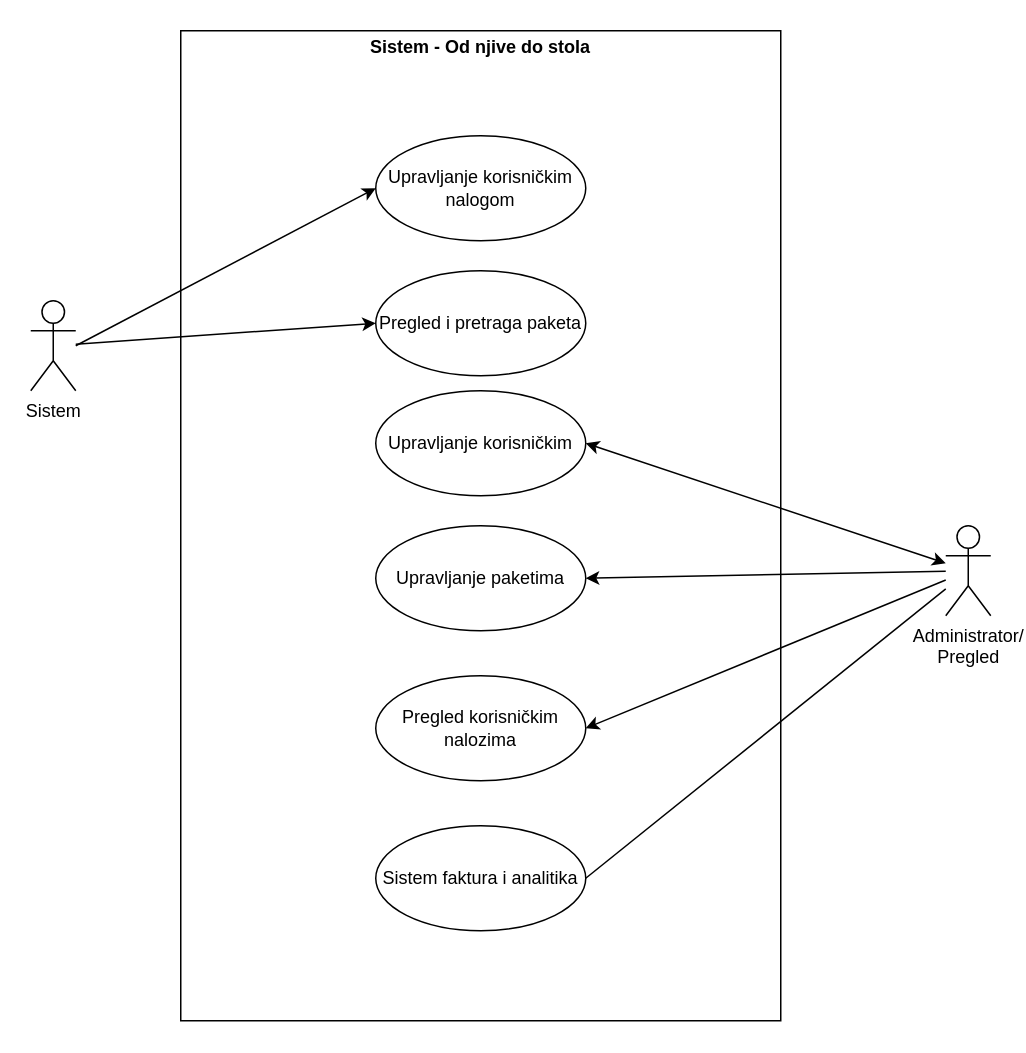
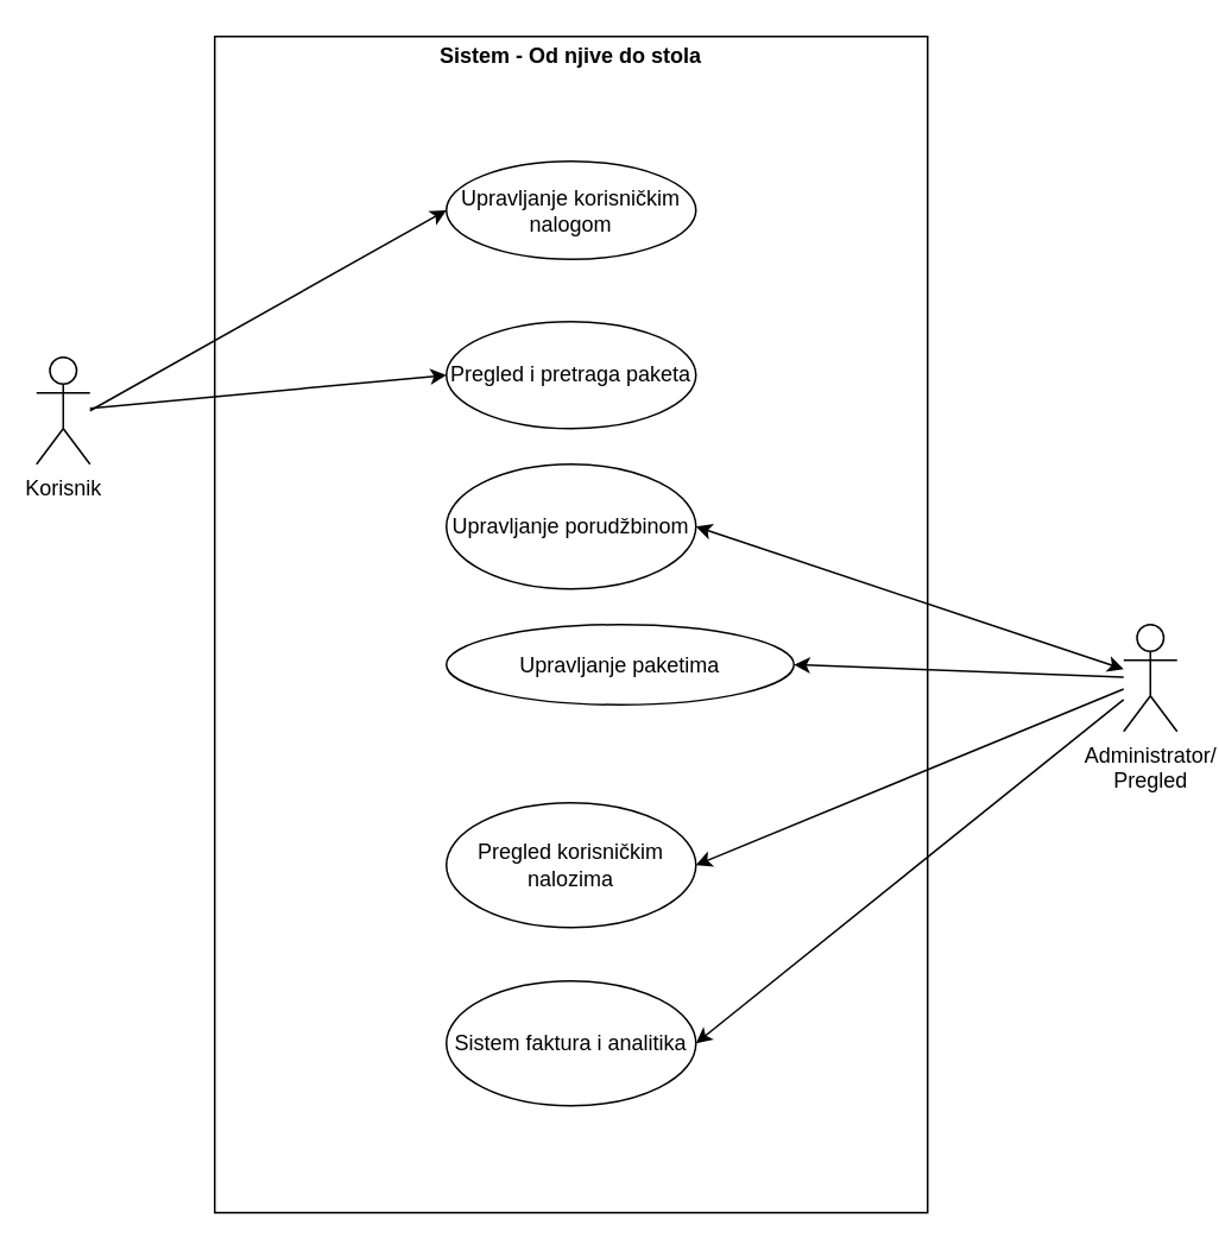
  <mxCell id="0" />
  <mxCell id="1" parent="0" />
- <mxCell id="2" value="Sistem" style="shape=umlActor;verticalLabelPosition=bottom;verticalAlign=top;html=1;" parent="1" vertex="1"><mxGeometry x="20" y="200" width="30" height="60" as="geometry" /></mxCell>
+ <mxCell id="2" value="Korisnik" style="shape=umlActor;verticalLabelPosition=bottom;verticalAlign=top;html=1;" parent="1" vertex="1"><mxGeometry x="20" y="200" width="30" height="60" as="geometry" /></mxCell>
  <mxCell id="3" value="&lt;p style=&quot;margin:0px;margin-top:4px;text-align:center;&quot;&gt;&lt;b&gt;Sistem - Od njive do stola&lt;/b&gt;&lt;/p&gt;" style="verticalAlign=top;align=left;overflow=fill;html=1;whiteSpace=wrap;" parent="1" vertex="1"><mxGeometry x="120" y="20" width="400" height="660" as="geometry" /></mxCell>
  <mxCell id="4" style="rounded=0;orthogonalLoop=1;jettySize=auto;html=1;entryX=0;entryY=0.5;entryDx=0;entryDy=0;" parent="1" source="2" target="7" edge="1"><mxGeometry relative="1" as="geometry" /></mxCell>
- <mxCell id="5" value="Upravljanje korisničkim nalogom" style="ellipse;whiteSpace=wrap;html=1;" parent="1" vertex="1"><mxGeometry x="250" y="90" width="140" height="70" as="geometry" /></mxCell>
+ <mxCell id="5" value="Upravljanje korisničkim nalogom" style="ellipse;whiteSpace=wrap;html=1;" parent="1" vertex="1"><mxGeometry x="250" y="90" width="140" height="55" as="geometry" /></mxCell>
  <mxCell id="6" style="rounded=0;orthogonalLoop=1;jettySize=auto;html=1;entryX=0;entryY=0.5;entryDx=0;entryDy=0;" parent="1" target="5" edge="1"><mxGeometry relative="1" as="geometry"><mxPoint x="50" y="230" as="sourcePoint" /></mxGeometry></mxCell>
- <mxCell id="7" value="Pregled i pretraga paketa" style="ellipse;whiteSpace=wrap;html=1;" parent="1" vertex="1"><mxGeometry x="250" y="180" width="140" height="70" as="geometry" /></mxCell>
- <mxCell id="8" value="Upravljanje korisničkim" style="ellipse;whiteSpace=wrap;html=1;" parent="1" vertex="1"><mxGeometry x="250" y="260" width="140" height="70" as="geometry" /></mxCell>
+ <mxCell id="7" value="Pregled i pretraga paketa" style="ellipse;whiteSpace=wrap;html=1;" parent="1" vertex="1"><mxGeometry x="250" y="180" width="140" height="60" as="geometry" /></mxCell>
+ <mxCell id="8" value="Upravljanje porudžbinom" style="ellipse;whiteSpace=wrap;html=1;" parent="1" vertex="1"><mxGeometry x="250" y="260" width="140" height="70" as="geometry" /></mxCell>
  <mxCell id="9" style="rounded=0;orthogonalLoop=1;jettySize=auto;html=1;entryX=1;entryY=0.5;entryDx=0;entryDy=0;" parent="1" source="12" target="14" edge="1"><mxGeometry relative="1" as="geometry" /></mxCell>
  <mxCell id="10" style="rounded=0;orthogonalLoop=1;jettySize=auto;html=1;entryX=1;entryY=0.5;entryDx=0;entryDy=0;" parent="1" source="12" target="15" edge="1"><mxGeometry relative="1" as="geometry" /></mxCell>
- <mxCell id="11" style="rounded=0;orthogonalLoop=1;jettySize=auto;html=1;entryX=1;entryY=0.5;entryDx=0;entryDy=0;endArrow=none;" parent="1" source="12" target="16" edge="1"><mxGeometry relative="1" as="geometry" /></mxCell>
+ <mxCell id="11" style="rounded=0;orthogonalLoop=1;jettySize=auto;html=1;entryX=1;entryY=0.5;entryDx=0;entryDy=0;" parent="1" source="12" target="16" edge="1"><mxGeometry relative="1" as="geometry" /></mxCell>
  <mxCell id="12" value="Administrator/&lt;div&gt;Pregled&lt;/div&gt;" style="shape=umlActor;verticalLabelPosition=bottom;verticalAlign=top;html=1;" parent="1" vertex="1"><mxGeometry x="630" y="350" width="30" height="60" as="geometry" /></mxCell>
  <mxCell id="13" style="rounded=0;orthogonalLoop=1;jettySize=auto;html=1;entryX=1;entryY=0.5;entryDx=0;entryDy=0;startArrow=classic;startFill=1;" parent="1" source="12" target="8" edge="1"><mxGeometry relative="1" as="geometry" /></mxCell>
- <mxCell id="14" value="Upravljanje paketima" style="ellipse;whiteSpace=wrap;html=1;" parent="1" vertex="1"><mxGeometry x="250" y="350" width="140" height="70" as="geometry" /></mxCell>
+ <mxCell id="14" value="Upravljanje paketima" style="ellipse;whiteSpace=wrap;html=1;" parent="1" vertex="1"><mxGeometry x="250" y="350" width="195" height="45" as="geometry" /></mxCell>
  <mxCell id="15" value="Pregled korisničkim nalozima" style="ellipse;whiteSpace=wrap;html=1;" parent="1" vertex="1"><mxGeometry x="250" y="450" width="140" height="70" as="geometry" /></mxCell>
  <mxCell id="16" value="Sistem faktura i analitika" style="ellipse;whiteSpace=wrap;html=1;" parent="1" vertex="1"><mxGeometry x="250" y="550" width="140" height="70" as="geometry" /></mxCell>
